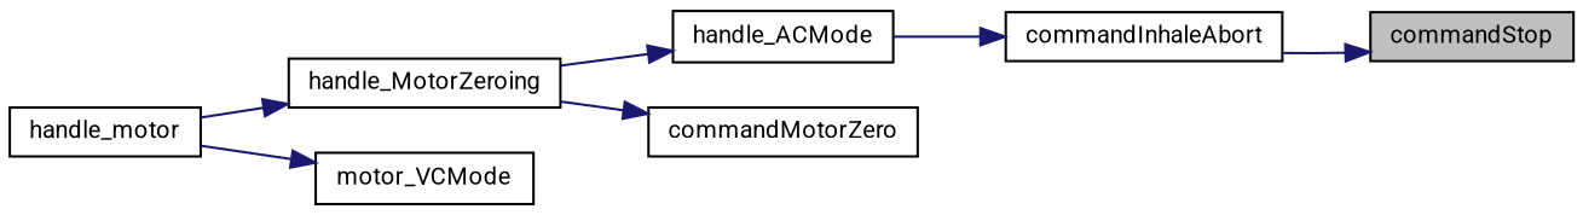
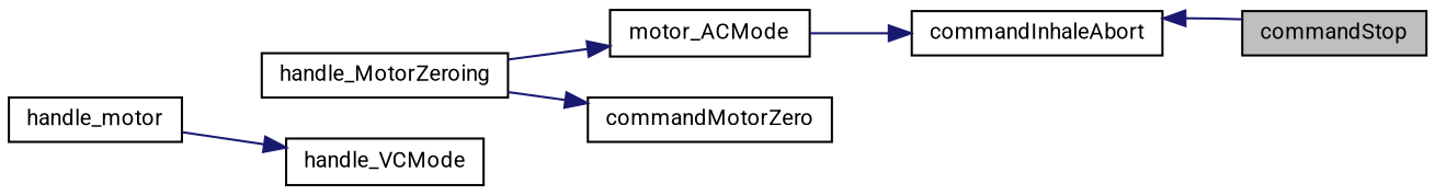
  digraph {
    fontname=Roboto
    rankdir=RL
    node [color=black fillcolor=white fontname=Roboto fontsize=10 shape=record style=filled]
    edge [color=midnightblue dir=back fontname=Roboto fontsize=10 labelfontname=Helvetica labelfontsize=10 style=solid]
    n1 [fillcolor=grey75 fontcolor=black height=0.2 label=commandStop width=0.4]
    n2 [height=0.2 label=commandInhaleAbort width=0.4]
-   n3 [height=0.2 label=handle_ACMode width=0.4]
+   n3 [height=0.2 label=motor_ACMode width=0.4]
    n4 [height=0.2 label=handle_motor width=0.4]
    n5 [height=0.2 label=commandMotorZero width=0.4]
    n6 [height=0.2 label=handle_MotorZeroing width=0.4]
-   n7 [height=0.2 label=motor_VCMode width=0.4]
-   n1 -> n2
+   n7 [height=0.2 label=handle_VCMode width=0.4]
+   n2 -> n1
    n2 -> n3
    n3 -> n6
    n5 -> n6
-   n6 -> n4
    n7 -> n4
  }
